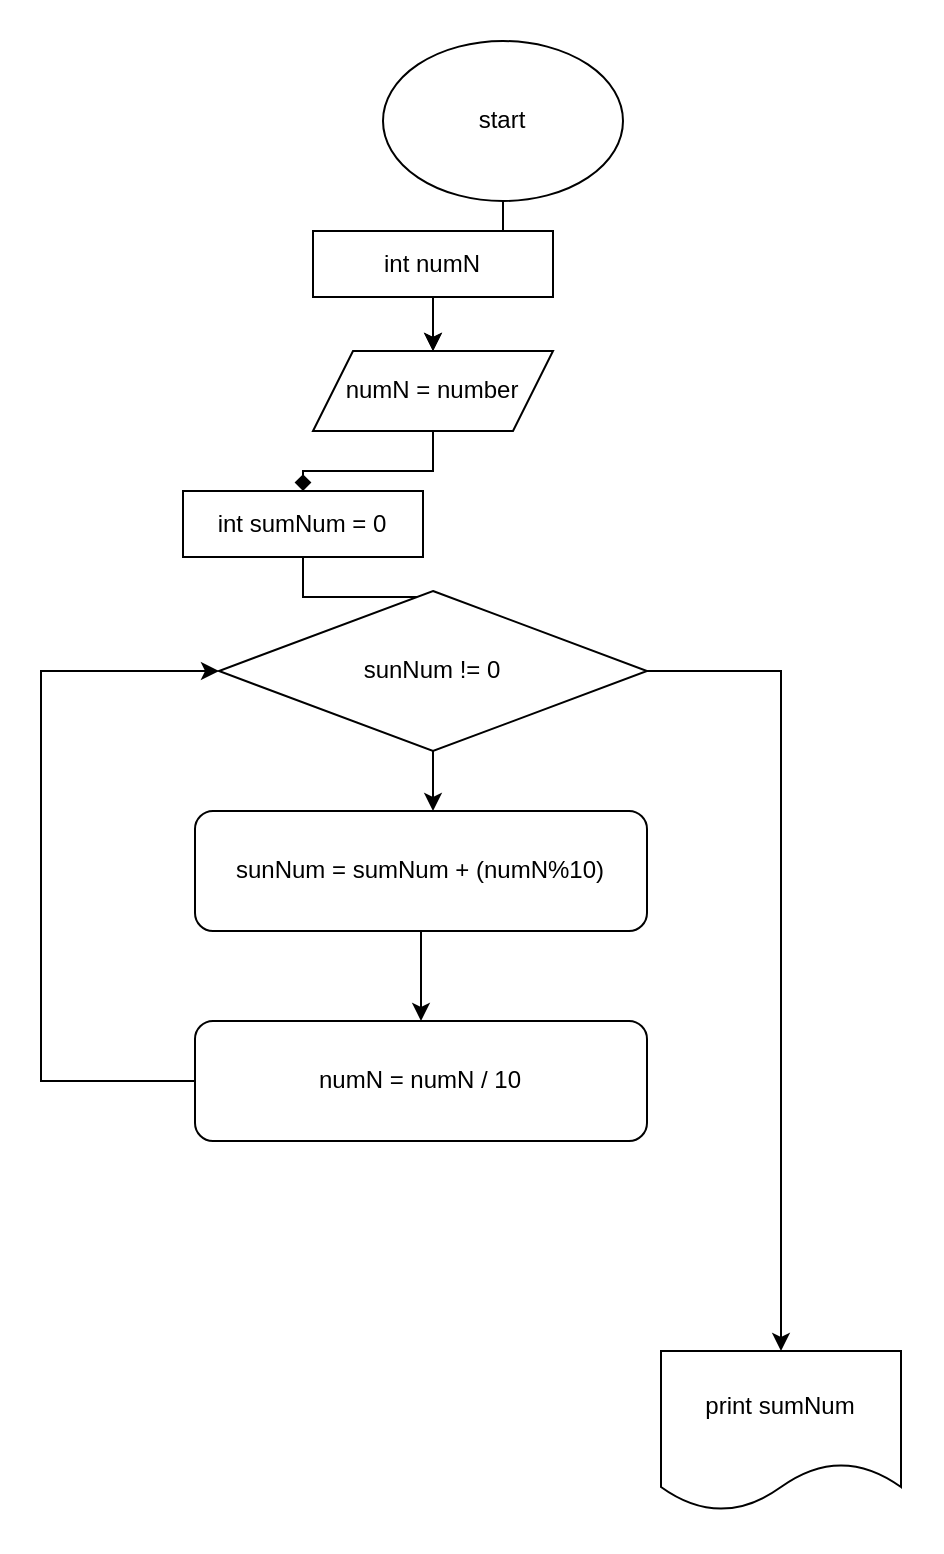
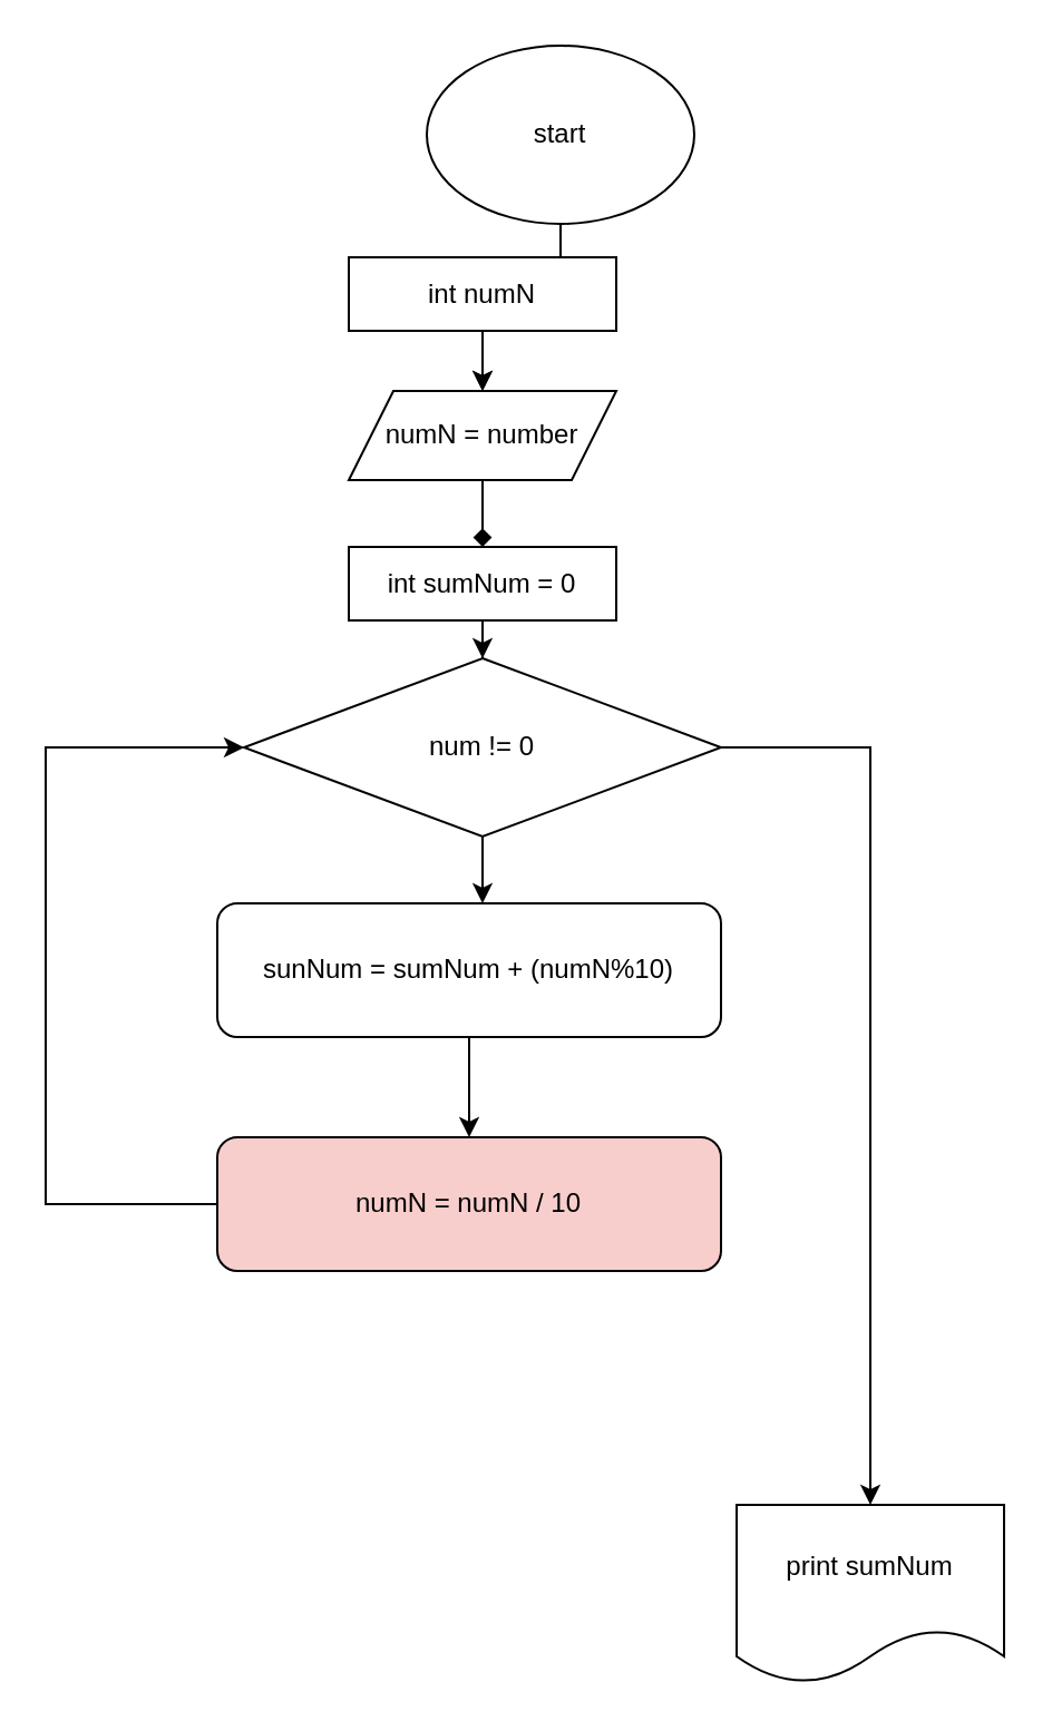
  <mxCell id="0" />
  <mxCell id="1" parent="0" />
  <mxCell id="2" value="" style="edgeStyle=orthogonalEdgeStyle;rounded=0;orthogonalLoop=1;jettySize=auto;html=1;" edge="1" parent="1" source="7" target="5"><mxGeometry relative="1" as="geometry" /></mxCell>
  <mxCell id="3" value="start" style="ellipse;whiteSpace=wrap;html=1;labelBackgroundColor=none;" vertex="1" parent="1"><mxGeometry x="191" y="20" width="120" height="80" as="geometry" /></mxCell>
  <mxCell id="4" value="" style="edgeStyle=orthogonalEdgeStyle;rounded=0;orthogonalLoop=1;jettySize=auto;html=1;entryX=0.5;entryY=0;entryDx=0;entryDy=0;" edge="1" parent="1" source="7" target="5"><mxGeometry relative="1" as="geometry" /></mxCell>
  <mxCell id="5" value="numN = number" style="shape=parallelogram;perimeter=parallelogramPerimeter;whiteSpace=wrap;html=1;fixedSize=1;labelBackgroundColor=none;" vertex="1" parent="1"><mxGeometry x="156" y="175" width="120" height="40" as="geometry" /></mxCell>
  <mxCell id="6" value="" style="edgeStyle=orthogonalEdgeStyle;rounded=0;orthogonalLoop=1;jettySize=auto;html=1;" edge="1" parent="1" source="3" target="7"><mxGeometry relative="1" as="geometry"><mxPoint x="216" y="95" as="sourcePoint" /><mxPoint x="216" y="175" as="targetPoint" /></mxGeometry></mxCell>
  <mxCell id="7" value="int numN" style="whiteSpace=wrap;html=1;labelBackgroundColor=none;" vertex="1" parent="1"><mxGeometry x="156" y="115" width="120" height="33" as="geometry" /></mxCell>
  <mxCell id="8" value="print sumNum" style="shape=document;whiteSpace=wrap;html=1;boundedLbl=1;rounded=0;" vertex="1" parent="1"><mxGeometry x="330" y="675" width="120" height="80" as="geometry" /></mxCell>
  <mxCell id="9" value="" style="edgeStyle=orthogonalEdgeStyle;rounded=0;orthogonalLoop=1;jettySize=auto;html=1;endArrow=diamond;" edge="1" parent="1" source="5" target="11"><mxGeometry relative="1" as="geometry"><mxPoint x="216" y="215" as="sourcePoint" /><mxPoint x="216" y="361" as="targetPoint" /></mxGeometry></mxCell>
  <mxCell id="10" value="" style="edgeStyle=orthogonalEdgeStyle;rounded=0;orthogonalLoop=1;jettySize=auto;html=1;" edge="1" parent="1" source="11" target="14"><mxGeometry relative="1" as="geometry" /></mxCell>
- <mxCell id="11" value="int sumNum = 0" style="whiteSpace=wrap;html=1;labelBackgroundColor=none;" vertex="1" parent="1"><mxGeometry x="91" y="245" width="120" height="33" as="geometry" /></mxCell>
+ <mxCell id="11" value="int sumNum = 0" style="whiteSpace=wrap;html=1;labelBackgroundColor=none;" vertex="1" parent="1"><mxGeometry x="156" y="245" width="120" height="33" as="geometry" /></mxCell>
  <mxCell id="12" value="" style="edgeStyle=orthogonalEdgeStyle;rounded=0;orthogonalLoop=1;jettySize=auto;html=1;" edge="1" parent="1" source="14"><mxGeometry relative="1" as="geometry"><mxPoint x="216" y="405" as="targetPoint" /></mxGeometry></mxCell>
  <mxCell id="13" style="edgeStyle=orthogonalEdgeStyle;rounded=0;orthogonalLoop=1;jettySize=auto;html=1;entryX=0.5;entryY=0;entryDx=0;entryDy=0;" edge="1" parent="1" source="14" target="8"><mxGeometry relative="1" as="geometry" /></mxCell>
- <mxCell id="14" value="sunNum != 0" style="rhombus;whiteSpace=wrap;html=1;labelBackgroundColor=none;" vertex="1" parent="1"><mxGeometry x="109" y="295" width="214" height="80" as="geometry" /></mxCell>
+ <mxCell id="14" value="num != 0" style="rhombus;whiteSpace=wrap;html=1;labelBackgroundColor=none;" vertex="1" parent="1"><mxGeometry x="109" y="295" width="214" height="80" as="geometry" /></mxCell>
  <mxCell id="15" value="" style="edgeStyle=orthogonalEdgeStyle;rounded=0;orthogonalLoop=1;jettySize=auto;html=1;" edge="1" parent="1" source="16" target="18"><mxGeometry relative="1" as="geometry" /></mxCell>
  <mxCell id="16" value="sunNum = sumNum + (numN%10)" style="rounded=1;whiteSpace=wrap;html=1;" vertex="1" parent="1"><mxGeometry x="97" y="405" width="226" height="60" as="geometry" /></mxCell>
  <mxCell id="17" style="edgeStyle=orthogonalEdgeStyle;rounded=0;orthogonalLoop=1;jettySize=auto;html=1;entryX=0;entryY=0.5;entryDx=0;entryDy=0;" edge="1" parent="1" source="18" target="14"><mxGeometry relative="1" as="geometry"><Array as="points"><mxPoint x="20" y="540" /><mxPoint x="20" y="335" /></Array></mxGeometry></mxCell>
- <mxCell id="18" value="numN = numN / 10" style="rounded=1;whiteSpace=wrap;html=1;" vertex="1" parent="1"><mxGeometry x="97" y="510" width="226" height="60" as="geometry" /></mxCell>
+ <mxCell id="18" value="numN = numN / 10" style="rounded=1;whiteSpace=wrap;html=1;fillColor=#f8cecc;" vertex="1" parent="1"><mxGeometry x="97" y="510" width="226" height="60" as="geometry" /></mxCell>
